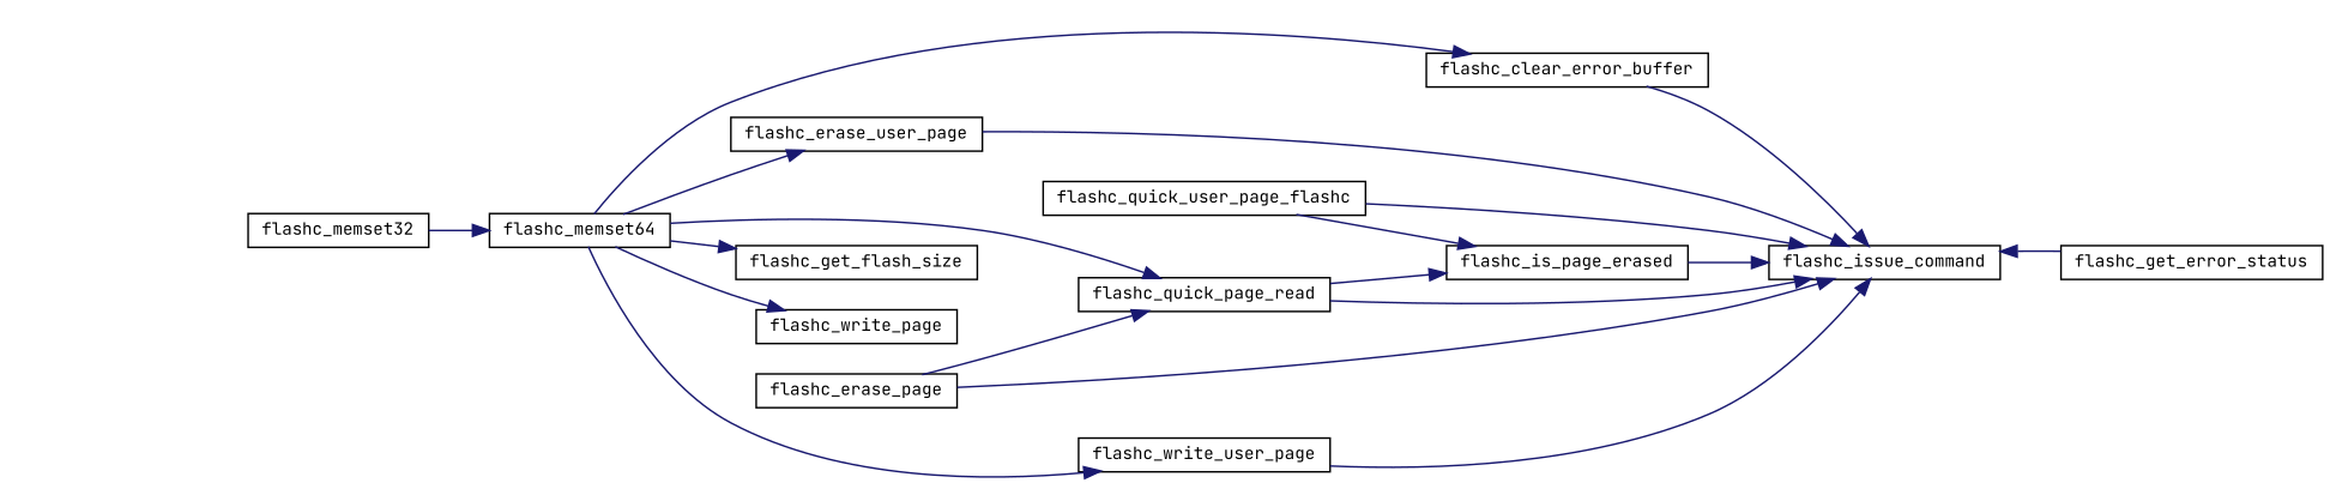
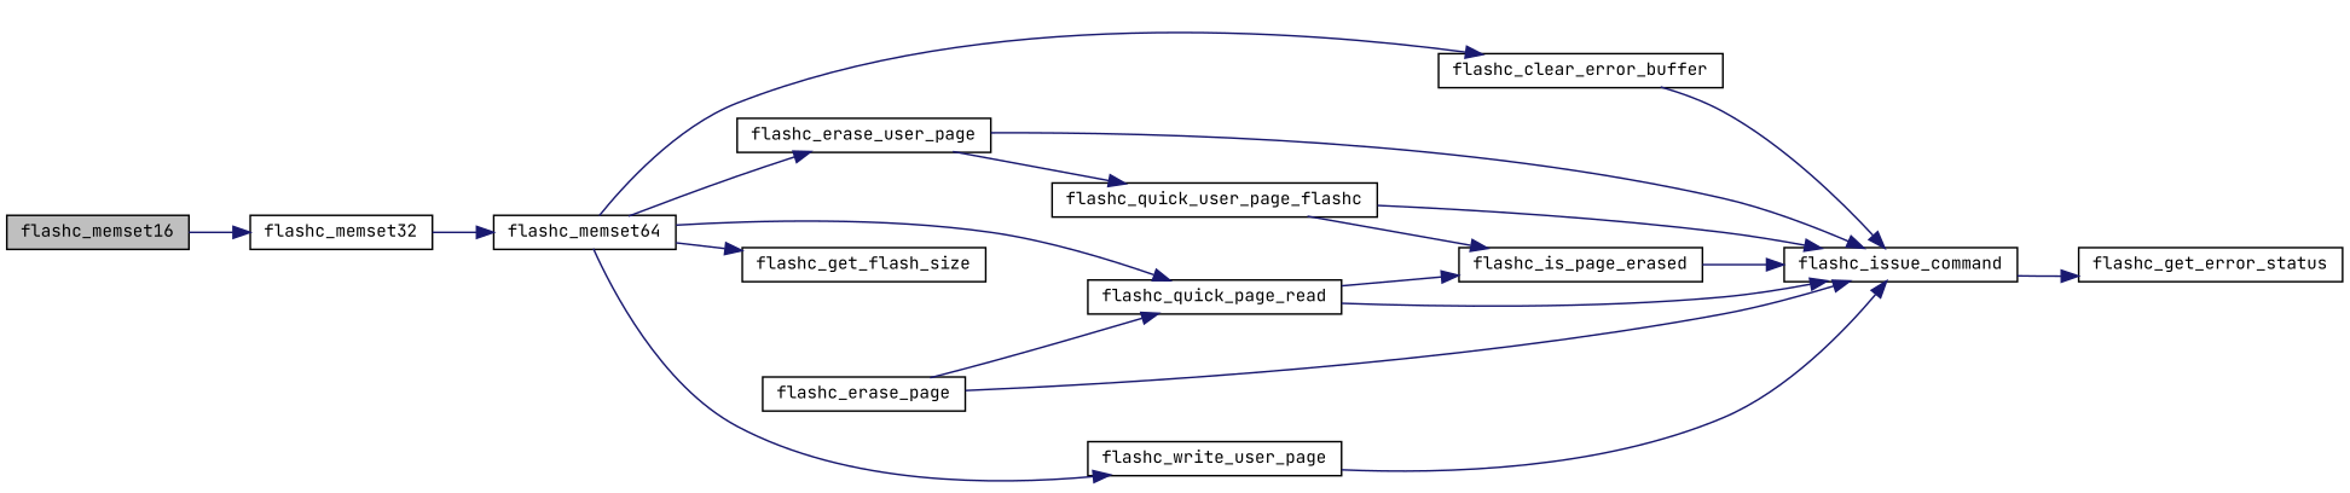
  digraph {
    fontname="JetBrains Mono"
    rankdir=LR
    node [color=black fillcolor=white fontname="JetBrains Mono" fontsize=10 shape=record style=filled]
    edge [color=midnightblue fontname="JetBrains Mono" fontsize=10 labelfontname=FreeSans labelfontsize=10 style=solid]
+   n1 [fillcolor=grey75 fontcolor=black height=0.2 label=flashc_memset16 width=0.4]
    n2 [height=0.2 label=flashc_memset32 width=0.4]
    n3 [height=0.2 label=flashc_memset64 width=0.4]
    n4 [height=0.2 label=flashc_clear_error_buffer width=0.4]
    n5 [height=0.2 label=flashc_erase_user_page width=0.4]
    n6 [height=0.2 label=flashc_get_flash_size width=0.4]
-   n7 [height=0.2 label=flashc_write_page width=0.4]
    n8 [height=0.2 label=flashc_write_user_page width=0.4]
    n9 [height=0.2 label=flashc_quick_page_read width=0.4]
    n10 [height=0.2 label=flashc_issue_command width=0.4]
    n11 [height=0.2 label=flashc_erase_page width=0.4]
    n12 [height=0.2 label=flashc_quick_user_page_flashc width=0.4]
    n13 [height=0.2 label=flashc_get_error_status width=0.4]
    n14 [height=0.2 label=flashc_is_page_erased width=0.4]
+   n1 -> n2
    n2 -> n3
    n3 -> n4
    n3 -> n5
    n3 -> n6
-   n3 -> n7
    n3 -> n8
    n3 -> n9
    n4 -> n10
    n5 -> n10
+   n5 -> n12
    n8 -> n10
    n9 -> n10
    n9 -> n14
-   n13 -> n10
+   n10 -> n13
    n11 -> n9
    n11 -> n10
    n12 -> n10
    n12 -> n14
    n14 -> n10
  }
